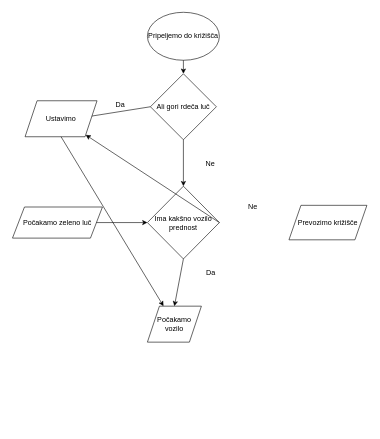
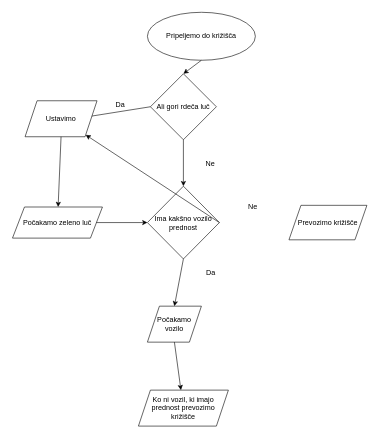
  <mxCell id="0" />
  <mxCell id="1" parent="0" />
- <mxCell id="2" value="Pripeljemo do križišča" style="ellipse;whiteSpace=wrap;html=1;" vertex="1" parent="1"><mxGeometry x="245" y="20" width="120" height="80" as="geometry" /></mxCell>
+ <mxCell id="2" value="Pripeljemo do križišča" style="ellipse;whiteSpace=wrap;html=1;" vertex="1" parent="1"><mxGeometry x="245" y="20" width="180" height="80" as="geometry" /></mxCell>
  <mxCell id="3" value="Da" style="text;html=1;strokeColor=none;fillColor=none;align=center;verticalAlign=middle;whiteSpace=wrap;rounded=0;" vertex="1" parent="1"><mxGeometry x="170" y="160" width="60" height="30" as="geometry" /></mxCell>
  <mxCell id="4" value="Ne" style="text;html=1;strokeColor=none;fillColor=none;align=center;verticalAlign=middle;whiteSpace=wrap;rounded=0;" vertex="1" parent="1"><mxGeometry x="391" y="330" width="60" height="30" as="geometry" /></mxCell>
  <mxCell id="5" value="Ima kakšno vozilo prednost" style="rhombus;whiteSpace=wrap;html=1;" vertex="1" parent="1"><mxGeometry x="245" y="310" width="120" height="121.25" as="geometry" /></mxCell>
  <mxCell id="6" value="&lt;span&gt;Ali gori rdeča luč&lt;/span&gt;" style="rhombus;whiteSpace=wrap;html=1;" vertex="1" parent="1"><mxGeometry x="250" y="122.5" width="110" height="110" as="geometry" /></mxCell>
  <mxCell id="7" value="" style="endArrow=classic;html=1;rounded=0;exitX=0.5;exitY=1;exitDx=0;exitDy=0;entryX=0.5;entryY=0;entryDx=0;entryDy=0;" edge="1" parent="1" source="2" target="6"><mxGeometry width="50" height="50" relative="1" as="geometry"><mxPoint x="281" y="430" as="sourcePoint" /><mxPoint x="331" y="380" as="targetPoint" /></mxGeometry></mxCell>
  <mxCell id="8" value="" style="endArrow=classic;html=1;rounded=0;exitX=0.5;exitY=1;exitDx=0;exitDy=0;entryX=0.5;entryY=0;entryDx=0;entryDy=0;" edge="1" parent="1" source="6" target="5"><mxGeometry width="50" height="50" relative="1" as="geometry"><mxPoint x="281" y="430" as="sourcePoint" /><mxPoint x="331" y="380" as="targetPoint" /></mxGeometry></mxCell>
  <mxCell id="9" value="" style="endArrow=classic;html=1;rounded=0;exitX=0;exitY=0.5;exitDx=0;exitDy=0;" edge="1" parent="1" source="6"><mxGeometry width="50" height="50" relative="1" as="geometry"><mxPoint x="281" y="430" as="sourcePoint" /><mxPoint x="121" y="198" as="targetPoint" /></mxGeometry></mxCell>
  <mxCell id="10" value="" style="endArrow=classic;html=1;rounded=0;exitX=1;exitY=0.5;exitDx=0;exitDy=0;" edge="1" parent="1" source="5" target="18"><mxGeometry width="50" height="50" relative="1" as="geometry"><mxPoint x="371" y="360" as="sourcePoint" /><mxPoint x="621" y="198" as="targetPoint" /></mxGeometry></mxCell>
  <mxCell id="11" value="Prevozimo križišče" style="shape=parallelogram;perimeter=parallelogramPerimeter;whiteSpace=wrap;html=1;fixedSize=1;" vertex="1" parent="1"><mxGeometry x="481" y="341.87" width="130" height="57.5" as="geometry" /></mxCell>
  <mxCell id="12" value="Ne" style="text;html=1;strokeColor=none;fillColor=none;align=center;verticalAlign=middle;whiteSpace=wrap;rounded=0;" vertex="1" parent="1"><mxGeometry x="320" y="258.13" width="60" height="30" as="geometry" /></mxCell>
  <mxCell id="13" value="" style="endArrow=classic;html=1;rounded=0;exitX=0.5;exitY=1;exitDx=0;exitDy=0;entryX=0.5;entryY=0;entryDx=0;entryDy=0;" edge="1" parent="1" source="5" target="15"><mxGeometry width="50" height="50" relative="1" as="geometry"><mxPoint x="281" y="430" as="sourcePoint" /><mxPoint x="441" y="325" as="targetPoint" /></mxGeometry></mxCell>
  <mxCell id="14" value="Da" style="text;html=1;strokeColor=none;fillColor=none;align=center;verticalAlign=middle;whiteSpace=wrap;rounded=0;" vertex="1" parent="1"><mxGeometry x="321" y="440" width="60" height="30" as="geometry" /></mxCell>
  <mxCell id="15" value="Počakamo vozilo" style="shape=parallelogram;perimeter=parallelogramPerimeter;whiteSpace=wrap;html=1;fixedSize=1;" vertex="1" parent="1"><mxGeometry x="245" y="510" width="90" height="60" as="geometry" /></mxCell>
+ <mxCell id="16" value="" style="endArrow=classic;html=1;rounded=0;exitX=0.5;exitY=1;exitDx=0;exitDy=0;" edge="1" parent="1" source="15" target="17"><mxGeometry width="50" height="50" relative="1" as="geometry"><mxPoint x="281" y="430" as="sourcePoint" /><mxPoint x="441" y="470" as="targetPoint" /></mxGeometry></mxCell>
+ <mxCell id="17" value="Ko ni vozil, ki imajo prednost prevozimo križišče" style="shape=parallelogram;perimeter=parallelogramPerimeter;whiteSpace=wrap;html=1;fixedSize=1;" vertex="1" parent="1"><mxGeometry x="230" y="650" width="150" height="60" as="geometry" /></mxCell>
  <mxCell id="18" value="Ustavimo" style="shape=parallelogram;perimeter=parallelogramPerimeter;whiteSpace=wrap;html=1;fixedSize=1;" vertex="1" parent="1"><mxGeometry x="41" y="167.5" width="120" height="60" as="geometry" /></mxCell>
- <mxCell id="19" value="" style="endArrow=classic;html=1;rounded=0;exitX=0.5;exitY=1;exitDx=0;exitDy=0;" edge="1" parent="1" source="18" target="15"><mxGeometry width="50" height="50" relative="1" as="geometry"><mxPoint x="281" y="410" as="sourcePoint" /><mxPoint x="71" y="290" as="targetPoint" /></mxGeometry></mxCell>
+ <mxCell id="19" value="" style="endArrow=classic;html=1;rounded=0;exitX=0.5;exitY=1;exitDx=0;exitDy=0;" edge="1" parent="1" source="18" target="20"><mxGeometry width="50" height="50" relative="1" as="geometry"><mxPoint x="281" y="410" as="sourcePoint" /><mxPoint x="71" y="290" as="targetPoint" /></mxGeometry></mxCell>
  <mxCell id="20" value="Počakamo zeleno luč" style="shape=parallelogram;perimeter=parallelogramPerimeter;whiteSpace=wrap;html=1;fixedSize=1;" vertex="1" parent="1"><mxGeometry x="20" y="344.68" width="150" height="51.87" as="geometry" /></mxCell>
  <mxCell id="21" value="" style="endArrow=classic;html=1;rounded=0;exitX=1;exitY=0.5;exitDx=0;exitDy=0;entryX=0;entryY=0.5;entryDx=0;entryDy=0;" edge="1" parent="1" source="20" target="5"><mxGeometry width="50" height="50" relative="1" as="geometry"><mxPoint x="281" y="410" as="sourcePoint" /><mxPoint x="65" y="370" as="targetPoint" /></mxGeometry></mxCell>
